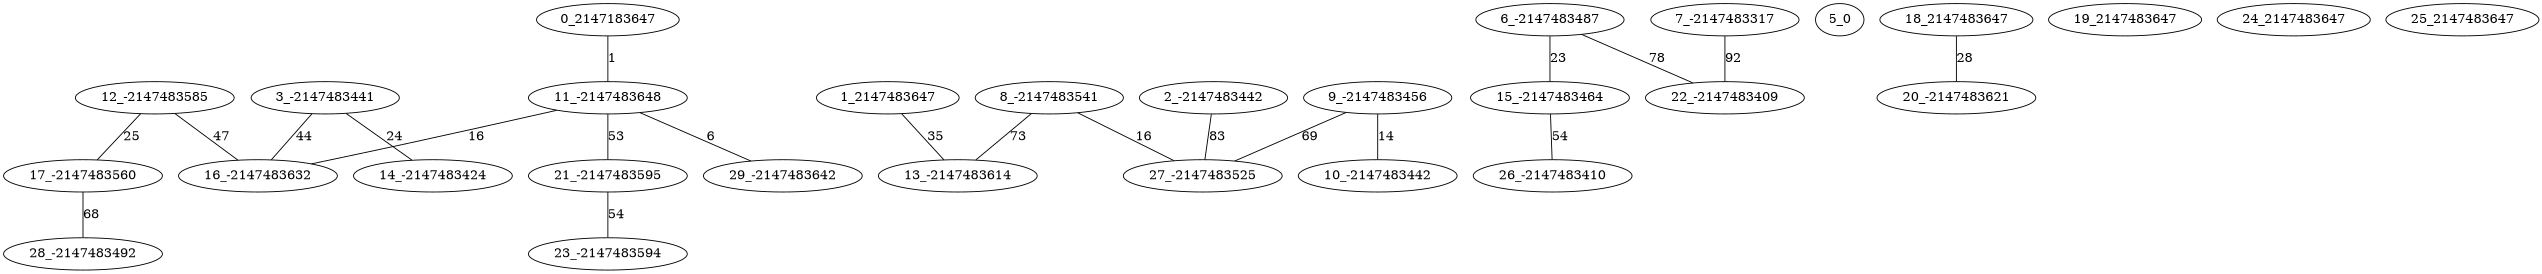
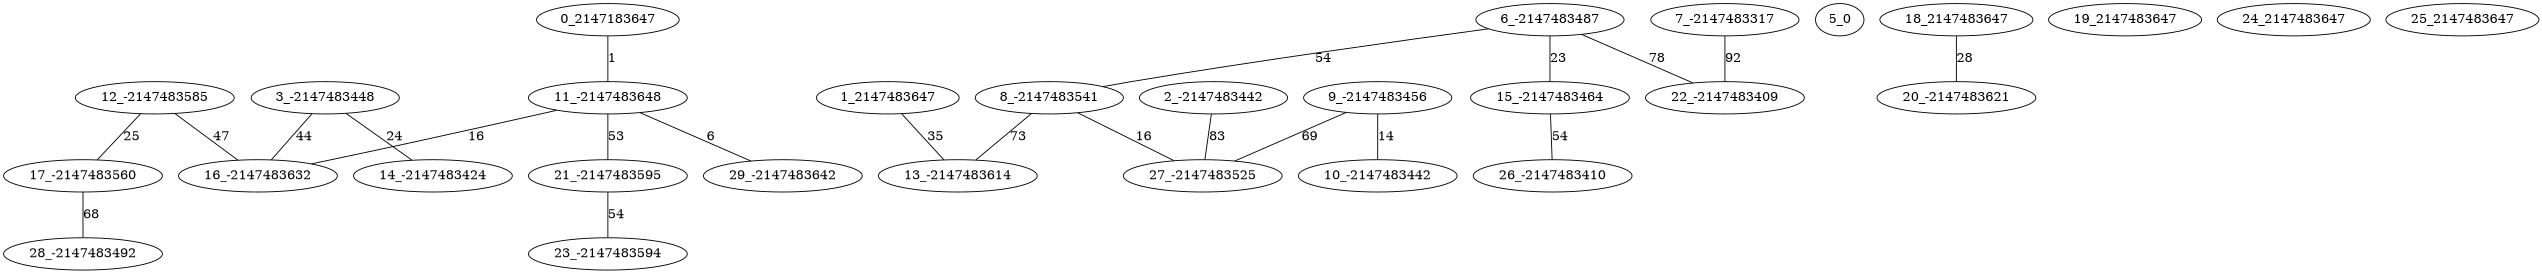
  graph {
    n1 [label="0_2147183647"]
    n2 [label="11_-2147483648"]
    n3 [label="16_-2147483632"]
    n4 [label="21_-2147483595"]
    n5 [label="29_-2147483642"]
    n6 [label="1_2147483647"]
    n7 [label="13_-2147483614"]
    n8 [label="2_-2147483442"]
    n9 [label="27_-2147483525"]
-   n10 [label="3_-2147483441"]
+   n10 [label="3_-2147483448"]
    n11 [label="14_-2147483424"]
    n12 [label="28_-2147483492"]
    n13 [label="5_0"]
    n14 [label="6_-2147483487"]
    n15 [label="8_-2147483541"]
    n16 [label="15_-2147483464"]
    n17 [label="22_-2147483409"]
    n18 [label="26_-2147483410"]
    n19 [label="7_-2147483317"]
    n20 [label="9_-2147483456"]
    n21 [label="10_-2147483442"]
    n22 [label="23_-2147483594"]
    n23 [label="12_-2147483585"]
    n24 [label="17_-2147483560"]
    n25 [label="18_2147483647"]
    n26 [label="20_-2147483621"]
    n27 [label="19_2147483647"]
    n28 [label="24_2147483647"]
    n29 [label="25_2147483647"]
    n1 -- n2 [label=1]
    n2 -- n3 [label=16]
    n2 -- n4 [label=53]
    n2 -- n5 [label=6]
    n4 -- n22 [label=54]
    n6 -- n7 [label=35]
    n8 -- n9 [label=83]
    n10 -- n3 [label=44]
    n10 -- n11 [label=24]
+   n14 -- n15 [label=54]
    n14 -- n16 [label=23]
    n14 -- n17 [label=78]
    n15 -- n7 [label=73]
    n15 -- n9 [label=16]
    n16 -- n18 [label=54]
    n19 -- n17 [label=92]
    n20 -- n9 [label=69]
    n20 -- n21 [label=14]
    n23 -- n3 [label=47]
    n23 -- n24 [label=25]
    n24 -- n12 [label=68]
    n25 -- n26 [label=28]
  }
